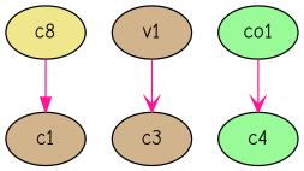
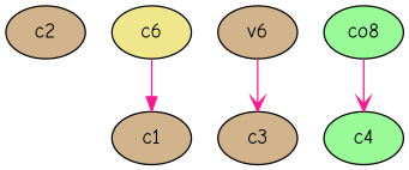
  strict digraph {
    fontname="Comic Neue"
    node [fillcolor=tan fontname="Comic Neue" style=filled]
    edge [arrowhead=vee color=deeppink fontname="Comic Neue" weight=1]
-   c6 [fillcolor=khaki label=c8]
+   c2
+   c6 [fillcolor=khaki]
    c1
-   v1
+   v1 [label=v6]
    c3
-   co1 [fillcolor=palegreen]
+   co1 [fillcolor=palegreen label=co8]
    c4 [fillcolor=palegreen]
    c6 -> c1 [arrowhead=normal]
    v1 -> c3
    co1 -> c4
  }
